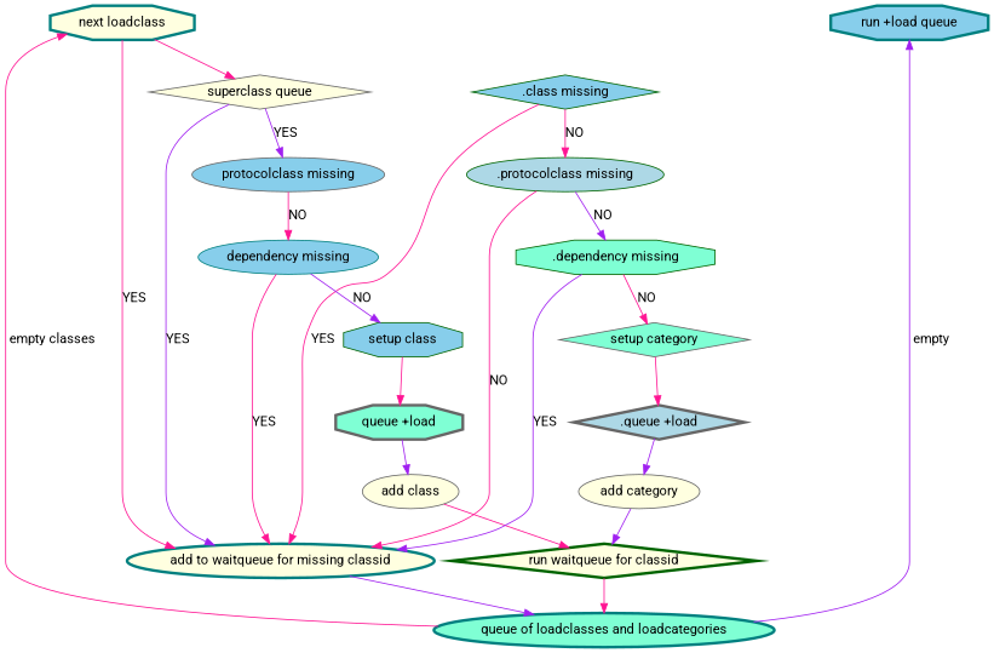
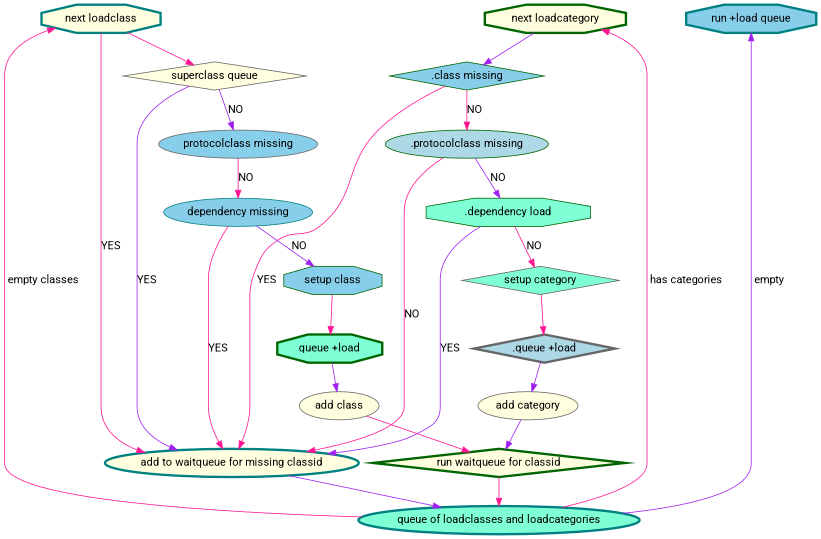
  digraph {
    fontname=Roboto
    node [color=gray40 fillcolor=lightyellow fontname=Roboto shape=ellipse style=filled]
    edge [color=deeppink fontname=Roboto]
    "next loadclass" [color=teal penwidth=3 shape=octagon]
+   "next loadcategory" [color=darkgreen penwidth=3 shape=octagon]
    "run +load queue" [color=teal fillcolor=skyblue penwidth=3 shape=octagon]
    "add to waitqueue for missing classid" [color=teal penwidth=3]
    "run waitqueue for classid" [color=darkgreen penwidth=3 shape=diamond]
    n6 [label="superclass queue" shape=diamond]
    ".class missing" [color=darkgreen fillcolor=skyblue shape=diamond]
    "queue of loadclasses and loadcategories" [color=teal fillcolor=aquamarine penwidth=3]
    "protocolclass missing" [fillcolor=skyblue]
    ".protocolclass missing" [color=darkgreen fillcolor=lightblue]
    "dependency missing" [color=teal fillcolor=skyblue]
    "setup class" [color=darkgreen fillcolor=skyblue shape=octagon]
-   "queue +load" [fillcolor=aquamarine penwidth=3 shape=octagon]
+   "queue +load" [color=darkgreen fillcolor=aquamarine penwidth=3 shape=octagon]
    "add class"
-   ".dependency missing" [color=darkgreen fillcolor=aquamarine shape=octagon]
+   ".dependency missing" [color=darkgreen fillcolor=aquamarine shape=octagon label=".dependency load"]
    "setup category" [fillcolor=aquamarine shape=diamond]
    ".queue +load" [fillcolor=lightblue penwidth=3 shape=diamond]
    "add category"
    subgraph sub_1 {
      rank=same
      "next loadclass"
+     "next loadcategory"
      "run +load queue"
    }
    subgraph sub_2 {
      rank=same
      "add to waitqueue for missing classid"
      "run waitqueue for classid"
    }
    "next loadclass" -> "add to waitqueue for missing classid" [label=YES]
    "next loadclass" -> n6
+   "next loadcategory" -> ".class missing" [color=purple]
    "add to waitqueue for missing classid" -> "queue of loadclasses and loadcategories" [color=purple]
    "run waitqueue for classid" -> "queue of loadclasses and loadcategories"
    n6 -> "add to waitqueue for missing classid" [color=purple label=YES]
-   n6 -> "protocolclass missing" [color=purple label=YES]
+   n6 -> "protocolclass missing" [color=purple label=NO]
    ".class missing" -> "add to waitqueue for missing classid" [label=YES]
    ".class missing" -> ".protocolclass missing" [label=NO]
    "queue of loadclasses and loadcategories" -> "next loadclass" [label=" empty classes"]
+   "queue of loadclasses and loadcategories" -> "next loadcategory" [label=" has categories"]
    "queue of loadclasses and loadcategories" -> "run +load queue" [color=purple label=" empty "]
    "protocolclass missing" -> "dependency missing" [label=NO]
    ".protocolclass missing" -> "add to waitqueue for missing classid" [label=NO]
    ".protocolclass missing" -> ".dependency missing" [color=purple label=NO]
    "dependency missing" -> "add to waitqueue for missing classid" [label=YES]
    "dependency missing" -> "setup class" [color=purple label=NO]
    "setup class" -> "queue +load"
    "queue +load" -> "add class" [color=purple]
    "add class" -> "run waitqueue for classid"
    ".dependency missing" -> "add to waitqueue for missing classid" [color=purple label=YES]
    ".dependency missing" -> "setup category" [label=NO]
    "setup category" -> ".queue +load"
    ".queue +load" -> "add category" [color=purple]
    "add category" -> "run waitqueue for classid" [color=purple]
  }
